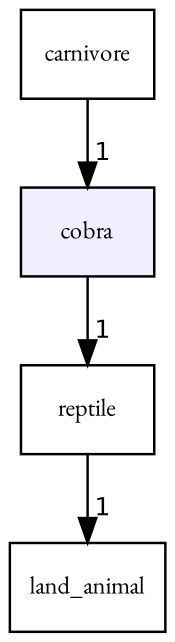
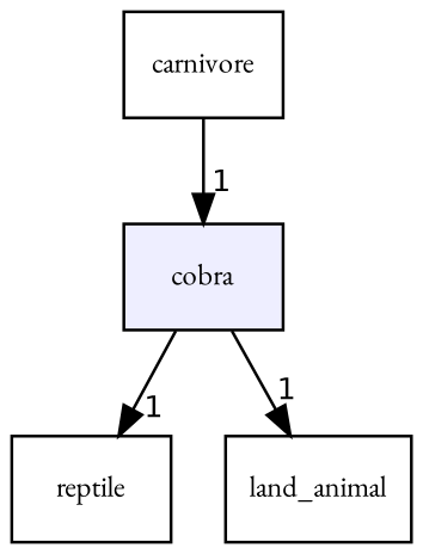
  digraph {
    compound=true
    fontname="EB Garamond"
    node [fontname="EB Garamond" fontsize=10 shape=box]
    edge [fontname="EB Garamond" headlabel=1 labeldistance=1.5 labelfontname=Helvetica labelfontsize=10]
    n1 [fillcolor="#eeeeff" label=cobra pencolor=black style=filled]
    n2 [label=reptile]
    n3 [label=land_animal]
    n4 [label=carnivore]
    n1 -> n2
-   n2 -> n3
+   n1 -> n3
    n4 -> n1
  }
